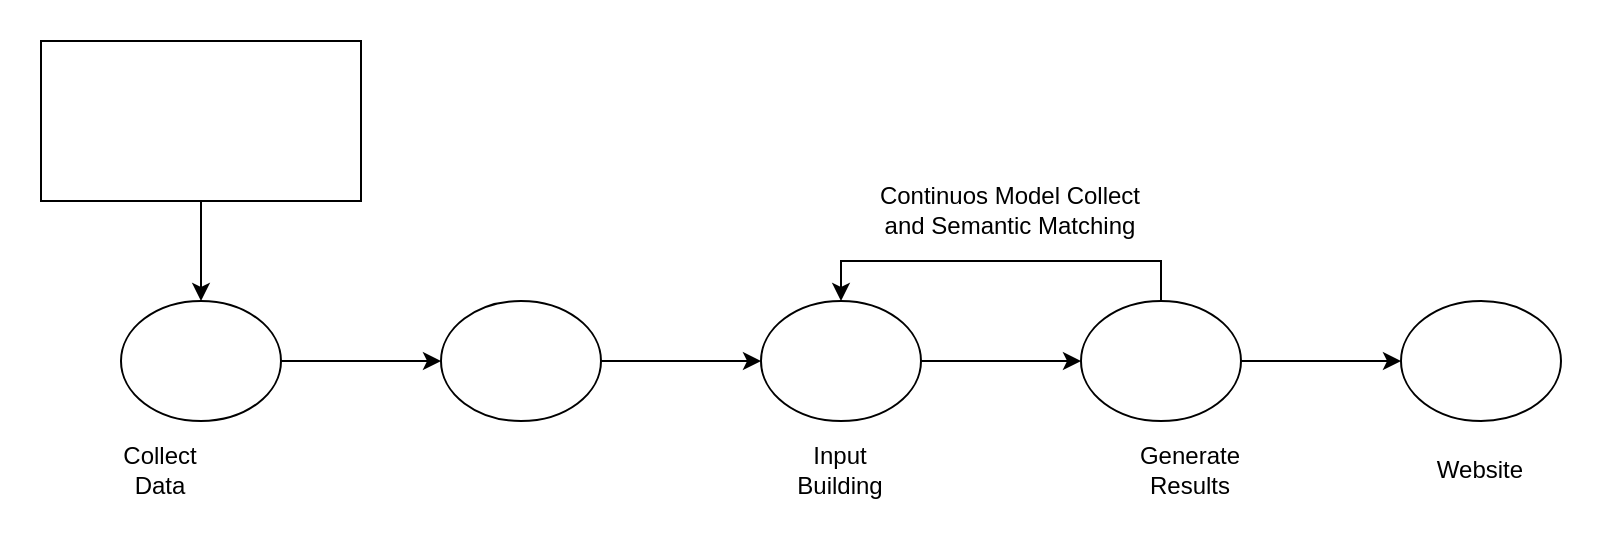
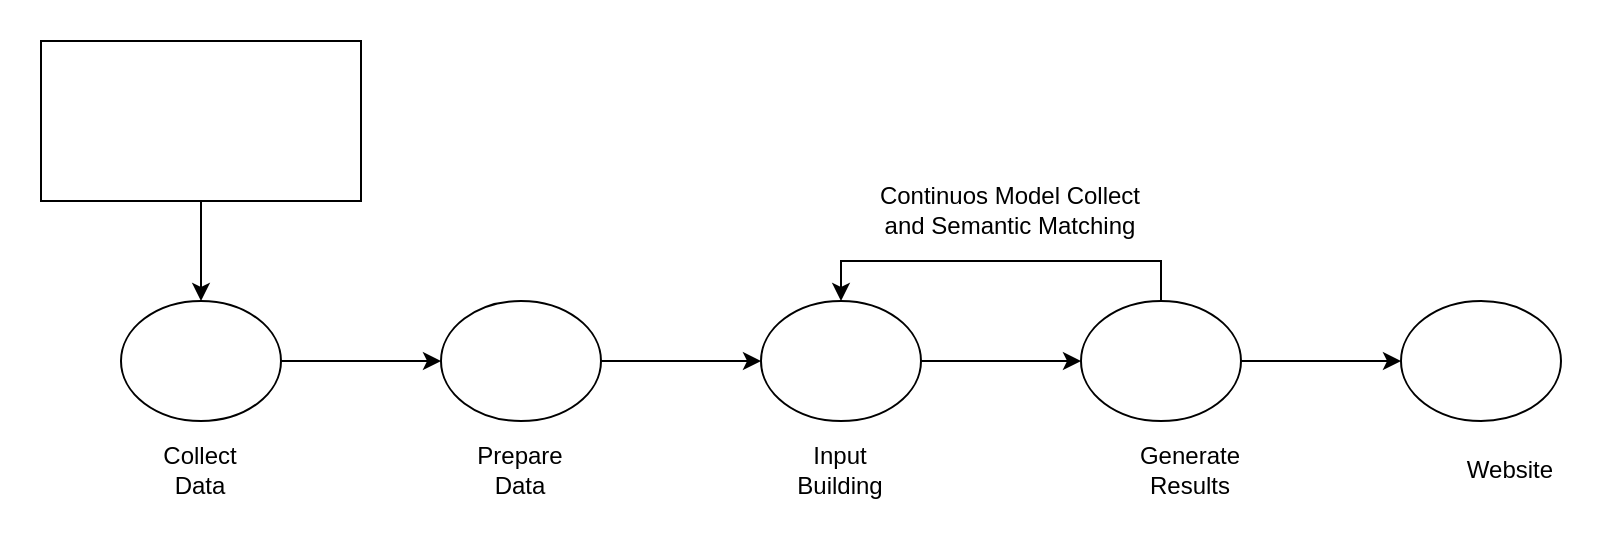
  <mxCell id="0" />
  <mxCell id="1" parent="0" />
  <mxCell id="2" value="" style="edgeStyle=orthogonalEdgeStyle;rounded=0;orthogonalLoop=1;jettySize=auto;html=1;" edge="1" parent="1" source="3" target="5"><mxGeometry relative="1" as="geometry" /></mxCell>
  <mxCell id="3" value="" style="rounded=0;whiteSpace=wrap;html=1;" vertex="1" parent="1"><mxGeometry x="20" y="20" width="160" height="80" as="geometry" /></mxCell>
  <mxCell id="4" value="" style="edgeStyle=orthogonalEdgeStyle;rounded=0;orthogonalLoop=1;jettySize=auto;html=1;" edge="1" parent="1" source="5" target="8"><mxGeometry relative="1" as="geometry" /></mxCell>
  <mxCell id="5" value="" style="ellipse;whiteSpace=wrap;html=1;rounded=0;" vertex="1" parent="1"><mxGeometry x="60" y="150" width="80" height="60" as="geometry" /></mxCell>
- <mxCell id="6" value="Collect Data" style="text;html=1;strokeColor=none;fillColor=none;align=center;verticalAlign=middle;whiteSpace=wrap;rounded=0;" vertex="1" parent="1"><mxGeometry x="50" y="220" width="60" height="30" as="geometry" /></mxCell>
+ <mxCell id="6" value="Collect Data" style="text;html=1;strokeColor=none;fillColor=none;align=center;verticalAlign=middle;whiteSpace=wrap;rounded=0;" vertex="1" parent="1"><mxGeometry x="70" y="220" width="60" height="30" as="geometry" /></mxCell>
  <mxCell id="7" value="" style="edgeStyle=orthogonalEdgeStyle;rounded=0;orthogonalLoop=1;jettySize=auto;html=1;" edge="1" parent="1" source="8" target="11"><mxGeometry relative="1" as="geometry" /></mxCell>
  <mxCell id="8" value="" style="ellipse;whiteSpace=wrap;html=1;rounded=0;" vertex="1" parent="1"><mxGeometry x="220" y="150" width="80" height="60" as="geometry" /></mxCell>
+ <mxCell id="9" value="Prepare Data" style="text;html=1;strokeColor=none;fillColor=none;align=center;verticalAlign=middle;whiteSpace=wrap;rounded=0;" vertex="1" parent="1"><mxGeometry x="230" y="220" width="60" height="30" as="geometry" /></mxCell>
  <mxCell id="10" value="" style="edgeStyle=orthogonalEdgeStyle;rounded=0;orthogonalLoop=1;jettySize=auto;html=1;" edge="1" parent="1" source="11" target="15"><mxGeometry relative="1" as="geometry" /></mxCell>
  <mxCell id="11" value="" style="ellipse;whiteSpace=wrap;html=1;rounded=0;" vertex="1" parent="1"><mxGeometry x="380" y="150" width="80" height="60" as="geometry" /></mxCell>
  <mxCell id="12" value="Input Building" style="text;html=1;strokeColor=none;fillColor=none;align=center;verticalAlign=middle;whiteSpace=wrap;rounded=0;" vertex="1" parent="1"><mxGeometry x="390" y="220" width="60" height="30" as="geometry" /></mxCell>
  <mxCell id="13" value="" style="edgeStyle=orthogonalEdgeStyle;rounded=0;orthogonalLoop=1;jettySize=auto;html=1;entryX=0.5;entryY=0;entryDx=0;entryDy=0;" edge="1" parent="1" source="15" target="11"><mxGeometry relative="1" as="geometry"><mxPoint x="580" y="70" as="targetPoint" /><Array as="points"><mxPoint x="580" y="130" /><mxPoint x="420" y="130" /></Array></mxGeometry></mxCell>
  <mxCell id="14" value="" style="edgeStyle=orthogonalEdgeStyle;rounded=0;orthogonalLoop=1;jettySize=auto;html=1;" edge="1" parent="1" source="15" target="18"><mxGeometry relative="1" as="geometry" /></mxCell>
  <mxCell id="15" value="" style="ellipse;whiteSpace=wrap;html=1;rounded=0;" vertex="1" parent="1"><mxGeometry x="540" y="150" width="80" height="60" as="geometry" /></mxCell>
  <mxCell id="16" value="Generate Results" style="text;html=1;strokeColor=none;fillColor=none;align=center;verticalAlign=middle;whiteSpace=wrap;rounded=0;" vertex="1" parent="1"><mxGeometry x="565" y="220" width="60" height="30" as="geometry" /></mxCell>
  <mxCell id="17" value="Continuos Model Collect and Semantic Matching" style="text;html=1;strokeColor=none;fillColor=none;align=center;verticalAlign=middle;whiteSpace=wrap;rounded=0;" vertex="1" parent="1"><mxGeometry x="430" y="90" width="150" height="30" as="geometry" /></mxCell>
  <mxCell id="18" value="" style="ellipse;whiteSpace=wrap;html=1;rounded=0;" vertex="1" parent="1"><mxGeometry x="700" y="150" width="80" height="60" as="geometry" /></mxCell>
- <mxCell id="19" value="Website" style="text;html=1;strokeColor=none;fillColor=none;align=center;verticalAlign=middle;whiteSpace=wrap;rounded=0;" vertex="1" parent="1"><mxGeometry x="710" y="220" width="60" height="30" as="geometry" /></mxCell>
+ <mxCell id="19" value="Website" style="text;html=1;strokeColor=none;fillColor=none;align=center;verticalAlign=middle;whiteSpace=wrap;rounded=0;" vertex="1" parent="1"><mxGeometry x="725" y="220" width="60" height="30" as="geometry" /></mxCell>
